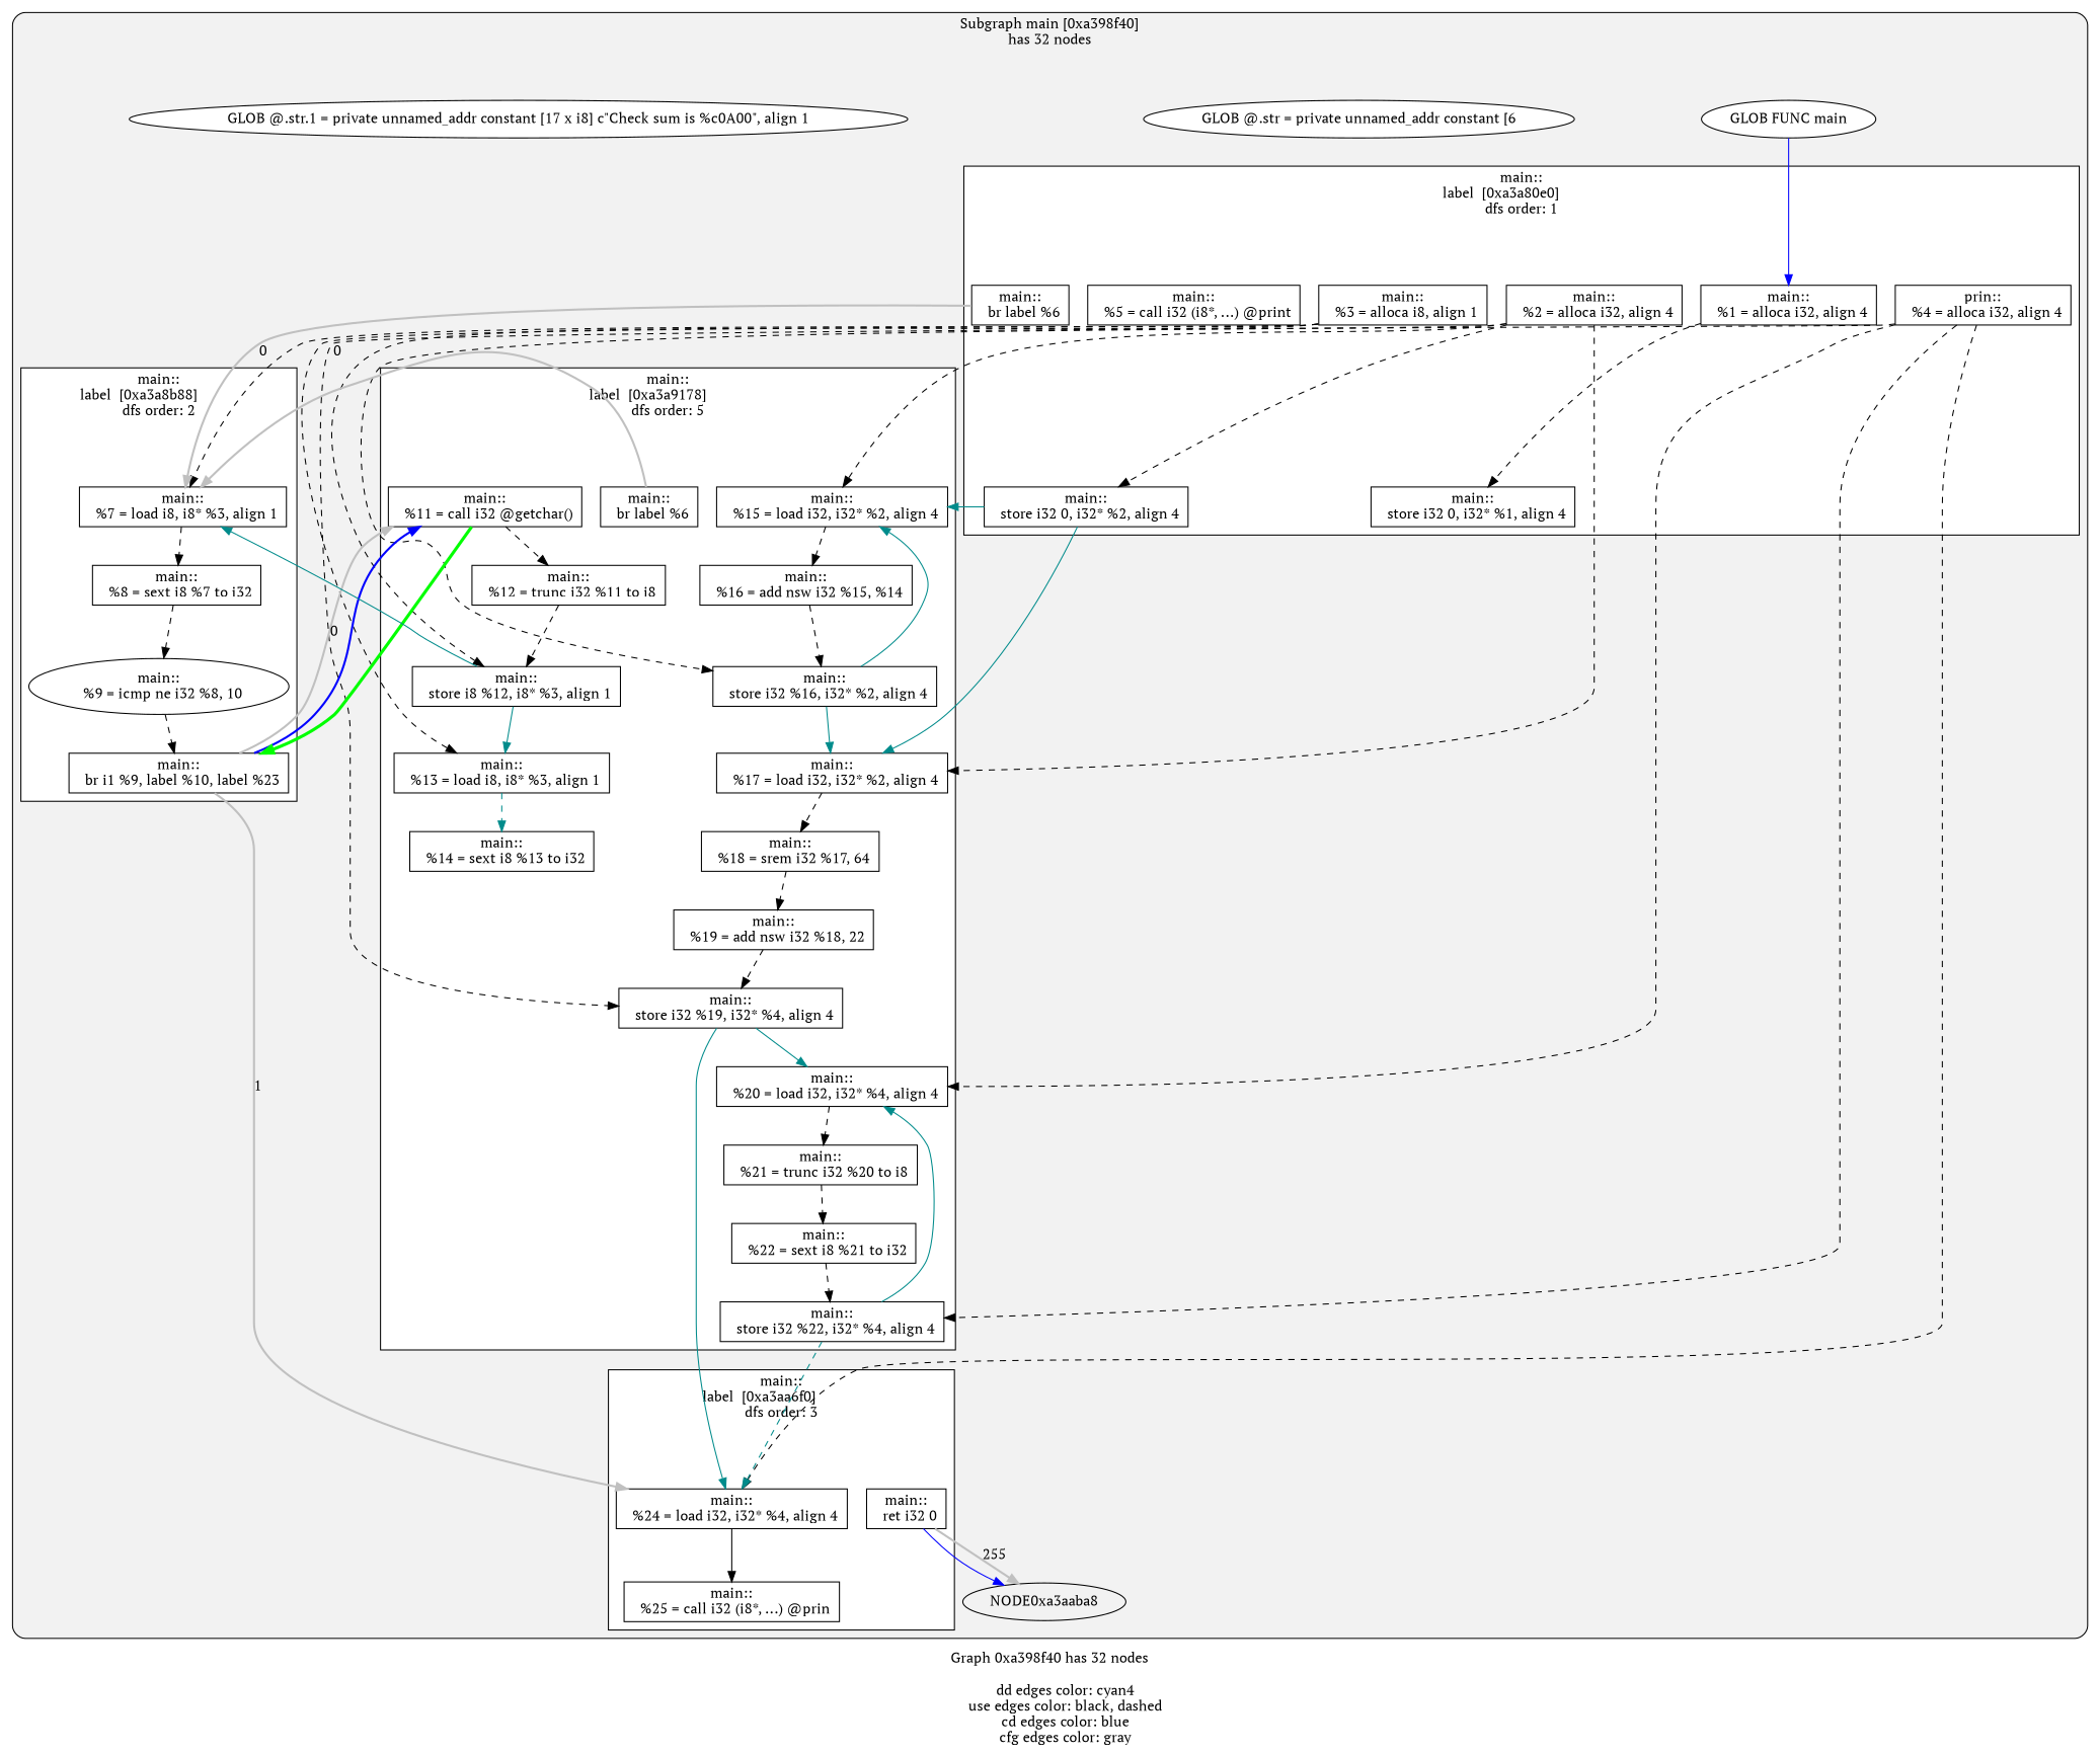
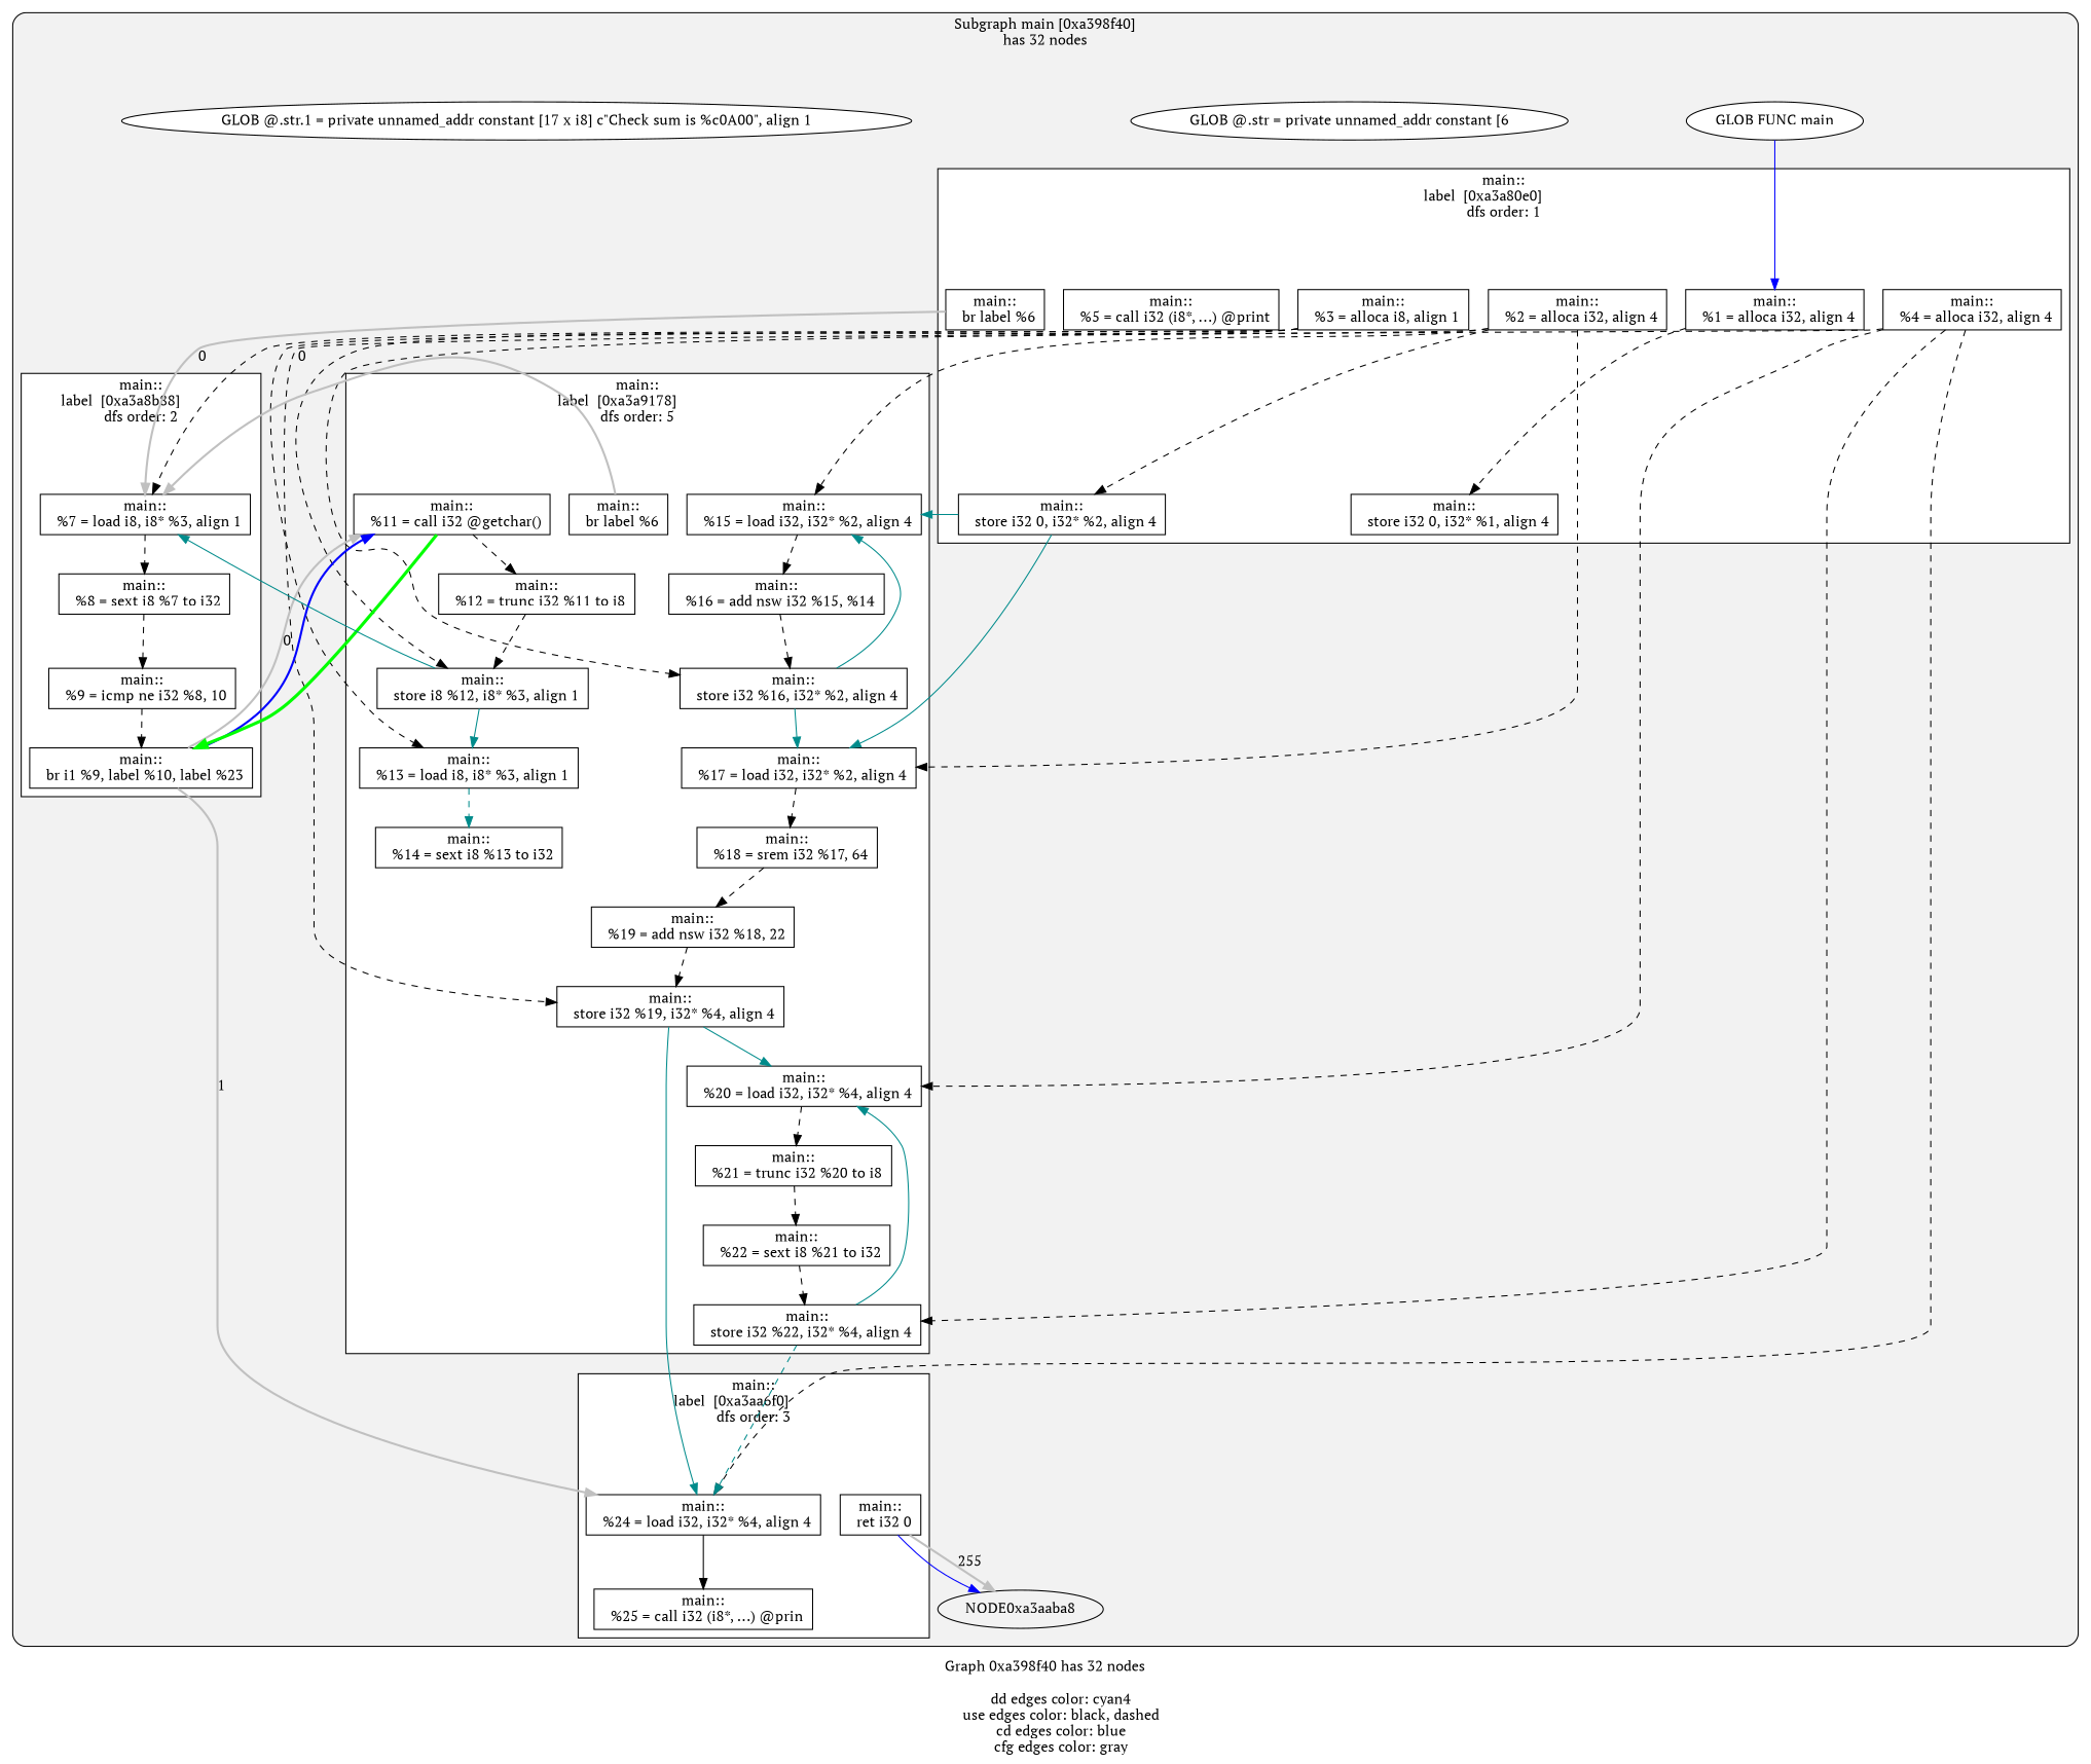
  digraph {
    compound=true
    fontname="PT Serif"
    label="Graph 0xa398f40 has 32 nodes\n\n	dd edges color: cyan4\n	use edges color: black, dashed\n	cd edges color: blue\n	cfg edges color: gray"
    node [fillcolor=white fontname="PT Serif" shape=rect style=filled]
    edge [color=black fontname="PT Serif" rank=max style=dashed]
    n1 [label="main::\n  %1 = alloca i32, align 4"]
    n2 [label="main::\n  %2 = alloca i32, align 4"]
    n3 [label="main::\n  %3 = alloca i8, align 1"]
-   n4 [label="prin::\n  %4 = alloca i32, align 4"]
+   n4 [label="main::\n  %4 = alloca i32, align 4"]
    n5 [label="main::\n  store i32 0, i32* %1, align 4"]
    n6 [label="main::\n  store i32 0, i32* %2, align 4"]
    n7 [label="main::\n  %5 = call i32 (i8*, ...) @print"]
    n8 [label="main::\n  br label %6"]
    n9 [label="main::\n  %7 = load i8, i8* %3, align 1"]
    n10 [label="main::\n  %8 = sext i8 %7 to i32"]
-   n11 [label="main::\n  %9 = icmp ne i32 %8, 10" shape=ellipse]
+   n11 [label="main::\n  %9 = icmp ne i32 %8, 10"]
    n12 [label="main::\n  br i1 %9, label %10, label %23"]
    n13 [label="main::\n  %11 = call i32 @getchar()"]
    n14 [label="main::\n  %12 = trunc i32 %11 to i8"]
    n15 [label="main::\n  store i8 %12, i8* %3, align 1"]
    n16 [label="main::\n  %13 = load i8, i8* %3, align 1"]
    n17 [label="main::\n  %14 = sext i8 %13 to i32"]
    n18 [label="main::\n  %15 = load i32, i32* %2, align 4"]
    n19 [label="main::\n  %16 = add nsw i32 %15, %14"]
    n20 [label="main::\n  store i32 %16, i32* %2, align 4"]
    n21 [label="main::\n  %17 = load i32, i32* %2, align 4"]
    n22 [label="main::\n  %18 = srem i32 %17, 64"]
    n23 [label="main::\n  %19 = add nsw i32 %18, 22"]
    n24 [label="main::\n  store i32 %19, i32* %4, align 4"]
    n25 [label="main::\n  %20 = load i32, i32* %4, align 4"]
    n26 [label="main::\n  %21 = trunc i32 %20 to i8"]
    n27 [label="main::\n  %22 = sext i8 %21 to i32"]
    n28 [label="main::\n  store i32 %22, i32* %4, align 4"]
    n29 [label="main::\n  br label %6"]
    n30 [label="main::\n  %24 = load i32, i32* %4, align 4"]
    n31 [label="main::\n  %25 = call i32 (i8*, ...) @prin"]
    n32 [label="main::\n  ret i32 0"]
    NODE0xa3aaba8 [fillcolor="" shape="" style=""]
    n34 [label="GLOB FUNC main" shape=""]
    n35 [label="GLOB @.str = private unnamed_addr constant [6" shape=""]
    n36 [label="GLOB @.str.1 = private unnamed_addr constant [17 x i8] c\"Check sum is %c\0A\00\", align 1" shape=""]
    subgraph cluster_1 {
      fillcolor=gray95
      label="Subgraph main [0xa398f40]\nhas 32 nodes\n"
      style="filled, rounded"
      NODE0xa3aaba8
      n34
      n35
      n36
      subgraph cluster_2 {
        fillcolor=white
        label="main::\nlabel  [0xa3a80e0]		\ndfs order: 1"
        style=filled
        n1
        n2
        n3
        n4
        n5
        n6
        n7
        n8
      }
      subgraph cluster_3 {
        fillcolor=white
        label="main::\nlabel  [0xa3a8b88]		\ndfs order: 2"
        style=filled
        n9
        n10
        n11
        n12
      }
      subgraph cluster_4 {
        fillcolor=white
        label="main::\nlabel  [0xa3a9178]		\ndfs order: 5"
        style=filled
        n13
        n14
        n15
        n16
        n17
        n18
        n19
        n20
        n21
        n22
        n23
        n24
        n25
        n26
        n27
        n28
        n29
      }
      subgraph cluster_5 {
        fillcolor=white
        label="main::\nlabel  [0xa3aa6f0]		\ndfs order: 3"
        style=filled
        n30
        n31
        n32
      }
    }
    n1 -> n5
    n2 -> n6
    n2 -> n18
    n2 -> n20
    n2 -> n21
    n3 -> n9
    n3 -> n15
    n3 -> n16
    n4 -> n24
    n4 -> n25
    n4 -> n28
    n4 -> n30
    n6 -> n18 [color=cyan4 style=""]
    n6 -> n21 [color=cyan4 style=""]
    n8 -> n9 [color=gray label=0 penwidth=2 rank="" style=""]
    n9 -> n10
    n10 -> n11
    n11 -> n12
    n12 -> n13 [color=gray label=0 penwidth=2 rank="" style=""]
    n12 -> n13 [color=blue penwidth=2 rank="" style=""]
    n12 -> n30 [color=gray label=1 penwidth=2 rank="" style=""]
    n13 -> n12 [color=green constraint=false penwidth=3 rank="" style=""]
    n13 -> n14
    n14 -> n15
    n15 -> n9 [color=cyan4 style=""]
    n15 -> n16 [color=cyan4 style=""]
    n16 -> n17 [color=cyan4]
    n18 -> n19
    n19 -> n20
    n20 -> n18 [color=cyan4 style=""]
    n20 -> n21 [color=cyan4 style=""]
    n21 -> n22
    n22 -> n23
    n23 -> n24
    n24 -> n25 [color=cyan4 style=""]
    n24 -> n30 [color=cyan4 style=""]
    n25 -> n26
    n26 -> n27
    n27 -> n28
    n28 -> n25 [color=cyan4 style=""]
    n28 -> n30 [color=cyan4]
    n29 -> n9 [color=gray label=0 penwidth=2 rank="" style=""]
    n30 -> n31 [style=solid]
    n32 -> NODE0xa3aaba8 [color=gray label=255 penwidth=2 rank="" style=""]
    n32 -> NODE0xa3aaba8 [color=blue rank="" style=""]
    n34 -> n1 [color=blue rank="" style=""]
  }
